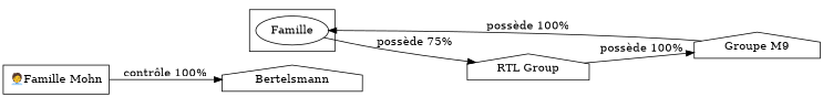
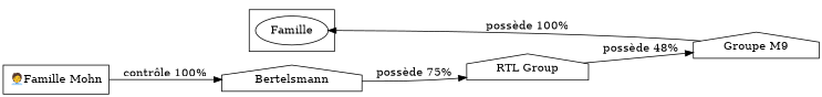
  digraph {
    rankdir=LR
    node [shape=house]
    n1 [label=Famille shape=""]
    n2 [label="🧑‍💼Famille Mohn" shape=box]
    n3 [label=Bertelsmann]
    n4 [label="RTL Group"]
    n5 [label="Groupe M9"]
    subgraph cluster_1 {
      n1
    }
    subgraph sub_2 {
      n2
    }
    n2 -> n3 [label="contrôle 100%"]
-   n1 -> n4 [label="possède 75%"]
-   n4 -> n5 [label="possède 100%"]
+   n3 -> n4 [label="possède 75%"]
+   n4 -> n5 [label="possède 48%"]
    n5 -> n1 [label="possède 100%"]
  }
